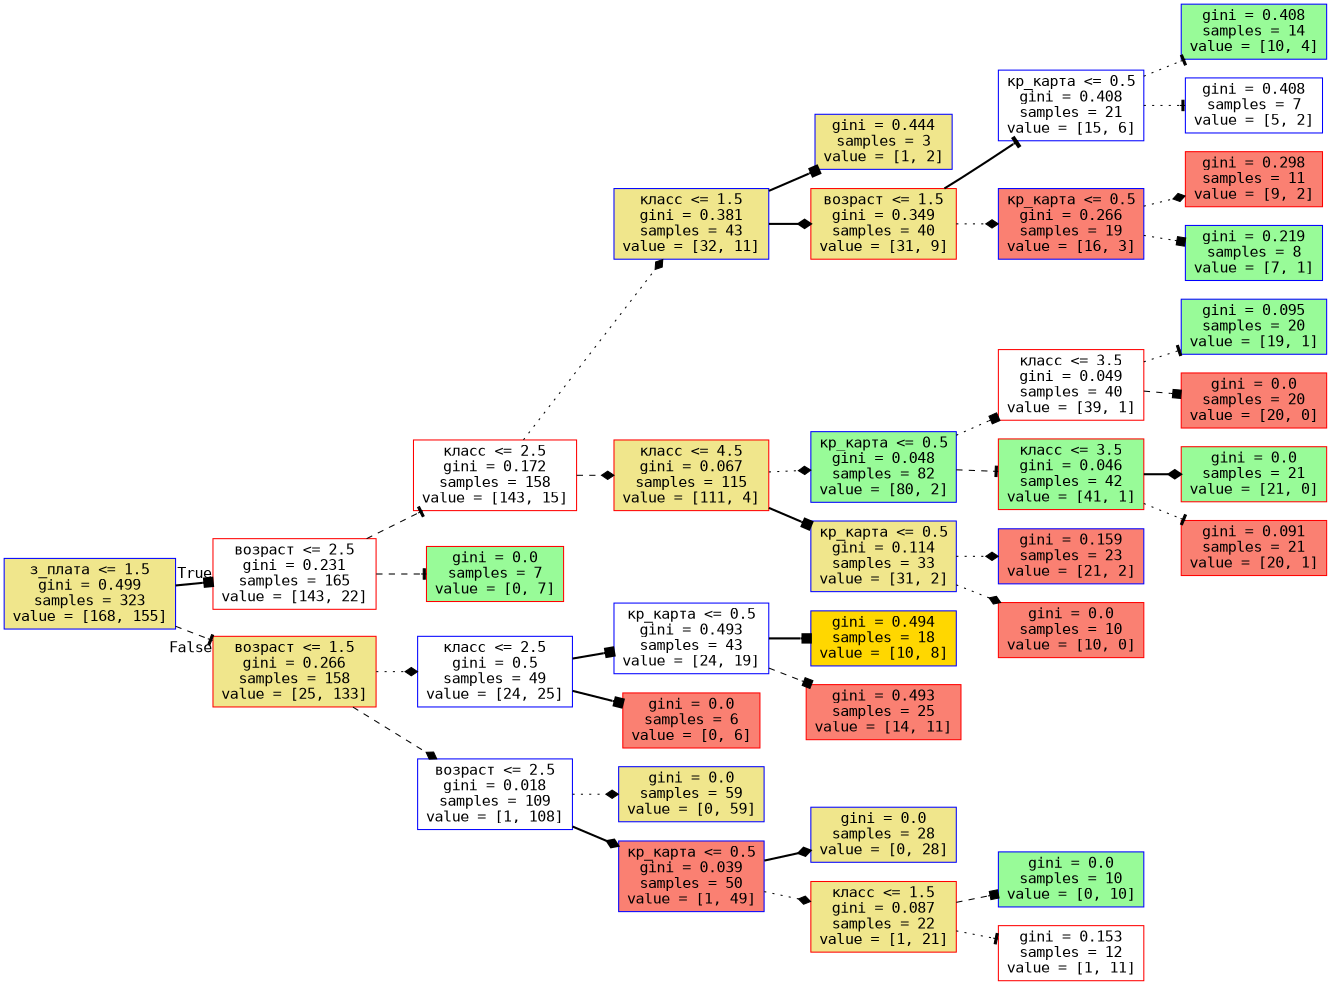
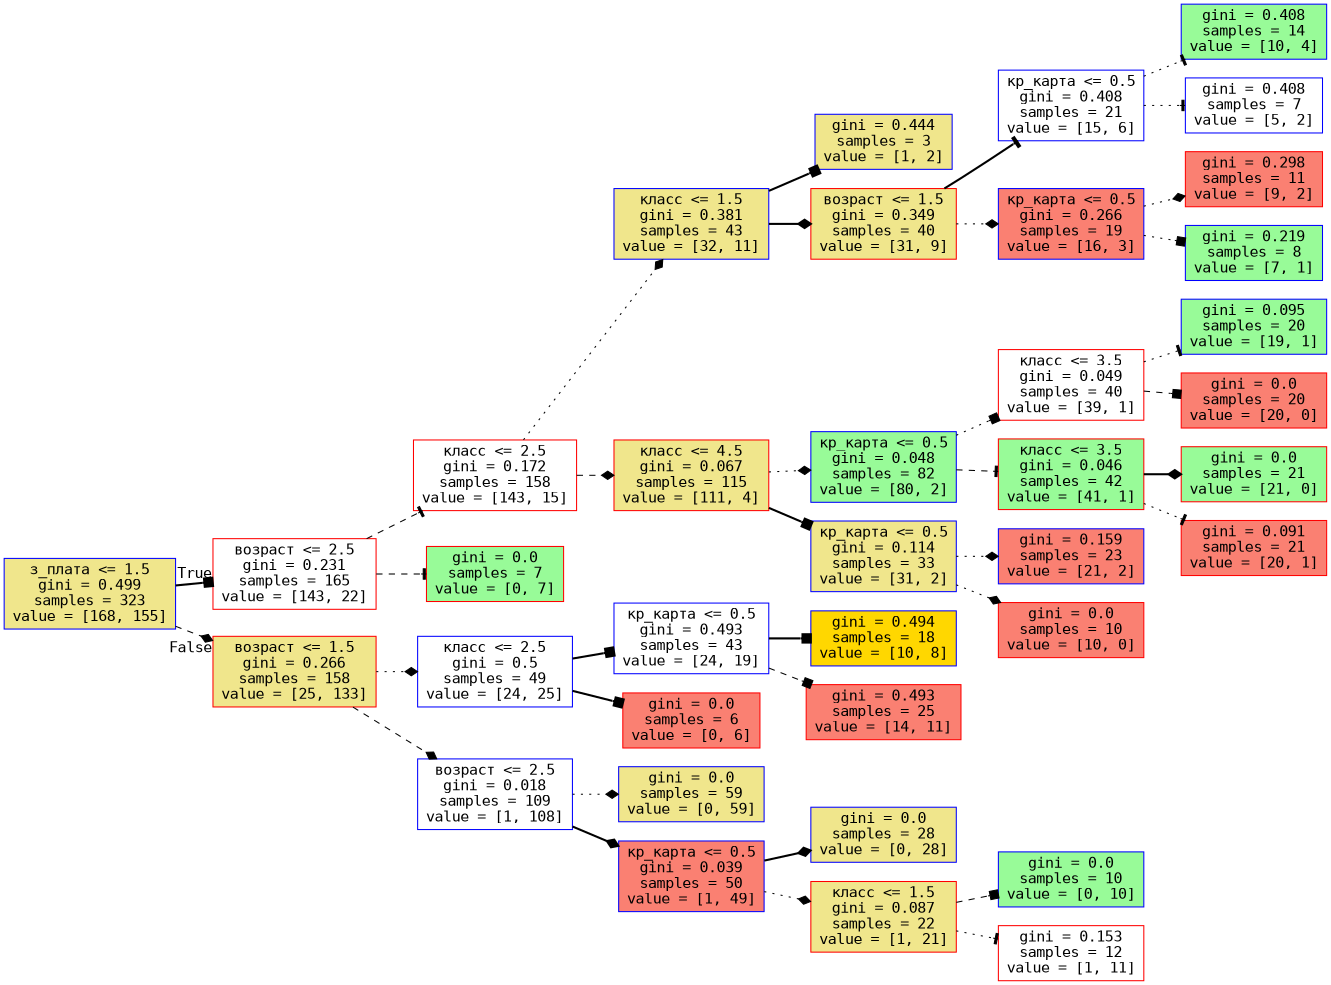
  digraph {
    fontname="DejaVu Sans Mono"
    rankdir=LR
    node [color=blue fillcolor=khaki fontname="DejaVu Sans Mono" shape=box style=filled]
    edge [arrowhead=diamond fontname="DejaVu Sans Mono" style=dotted]
    n1 [label="з_плата <= 1.5\ngini = 0.499\nsamples = 323\nvalue = [168, 155]"]
    n2 [color=red fillcolor=white label="возраст <= 2.5\ngini = 0.231\nsamples = 165\nvalue = [143, 22]"]
    n3 [color=red label="возраст <= 1.5\ngini = 0.266\nsamples = 158\nvalue = [25, 133]"]
    n4 [color=red fillcolor=white label="клаcс <= 2.5\ngini = 0.172\nsamples = 158\nvalue = [143, 15]"]
    n5 [color=red fillcolor=palegreen label="gini = 0.0\nsamples = 7\nvalue = [0, 7]"]
    n6 [fillcolor=white label="клаcс <= 2.5\ngini = 0.5\nsamples = 49\nvalue = [24, 25]"]
    n7 [fillcolor=white label="возраст <= 2.5\ngini = 0.018\nsamples = 109\nvalue = [1, 108]"]
    n8 [label="клаcс <= 1.5\ngini = 0.381\nsamples = 43\nvalue = [32, 11]"]
    n9 [color=red label="клаcс <= 4.5\ngini = 0.067\nsamples = 115\nvalue = [111, 4]"]
    n10 [label="gini = 0.444\nsamples = 3\nvalue = [1, 2]"]
    n11 [color=red label="возраст <= 1.5\ngini = 0.349\nsamples = 40\nvalue = [31, 9]"]
    n12 [fillcolor=palegreen label="кр_карта <= 0.5\ngini = 0.048\nsamples = 82\nvalue = [80, 2]"]
    n13 [label="кр_карта <= 0.5\ngini = 0.114\nsamples = 33\nvalue = [31, 2]"]
    n14 [fillcolor=white label="кр_карта <= 0.5\ngini = 0.408\nsamples = 21\nvalue = [15, 6]"]
    n15 [fillcolor=salmon label="кр_карта <= 0.5\ngini = 0.266\nsamples = 19\nvalue = [16, 3]"]
    n16 [fillcolor=palegreen label="gini = 0.408\nsamples = 14\nvalue = [10, 4]"]
    n17 [fillcolor=white label="gini = 0.408\nsamples = 7\nvalue = [5, 2]"]
    n18 [color=red fillcolor=salmon label="gini = 0.298\nsamples = 11\nvalue = [9, 2]"]
    n19 [fillcolor=palegreen label="gini = 0.219\nsamples = 8\nvalue = [7, 1]"]
    n20 [color=red fillcolor=white label="клаcс <= 3.5\ngini = 0.049\nsamples = 40\nvalue = [39, 1]"]
    n21 [color=red fillcolor=palegreen label="клаcс <= 3.5\ngini = 0.046\nsamples = 42\nvalue = [41, 1]"]
    n22 [fillcolor=salmon label="gini = 0.159\nsamples = 23\nvalue = [21, 2]"]
    n23 [color=red fillcolor=salmon label="gini = 0.0\nsamples = 10\nvalue = [10, 0]"]
    n24 [fillcolor=palegreen label="gini = 0.095\nsamples = 20\nvalue = [19, 1]"]
    n25 [color=red fillcolor=salmon label="gini = 0.0\nsamples = 20\nvalue = [20, 0]"]
    n26 [color=red fillcolor=palegreen label="gini = 0.0\nsamples = 21\nvalue = [21, 0]"]
    n27 [color=red fillcolor=salmon label="gini = 0.091\nsamples = 21\nvalue = [20, 1]"]
    n28 [fillcolor=white label="кр_карта <= 0.5\ngini = 0.493\nsamples = 43\nvalue = [24, 19]"]
    n29 [color=red fillcolor=salmon label="gini = 0.0\nsamples = 6\nvalue = [0, 6]"]
    n30 [label="gini = 0.0\nsamples = 59\nvalue = [0, 59]"]
    n31 [fillcolor=salmon label="кр_карта <= 0.5\ngini = 0.039\nsamples = 50\nvalue = [1, 49]"]
    n32 [fillcolor=gold label="gini = 0.494\nsamples = 18\nvalue = [10, 8]"]
    n33 [color=red fillcolor=salmon label="gini = 0.493\nsamples = 25\nvalue = [14, 11]"]
    n34 [label="gini = 0.0\nsamples = 28\nvalue = [0, 28]"]
    n35 [color=red label="клаcс <= 1.5\ngini = 0.087\nsamples = 22\nvalue = [1, 21]"]
    n36 [fillcolor=palegreen label="gini = 0.0\nsamples = 10\nvalue = [0, 10]"]
    n37 [color=red fillcolor=white label="gini = 0.153\nsamples = 12\nvalue = [1, 11]"]
    n1 -> n2 [arrowhead=box headlabel=True labelangle=-45 labeldistance=2.5 style=bold]
-   n1 -> n3 [arrowhead=tee headlabel=False labelangle=45 labeldistance=2.5 style=dashed]
+   n1 -> n3 [headlabel=False labelangle=45 labeldistance=2.5 style=dashed]
    n2 -> n4 [arrowhead=tee style=dashed]
    n2 -> n5 [arrowhead=tee style=dashed]
    n3 -> n6
    n3 -> n7 [style=dashed]
    n4 -> n8
    n4 -> n9 [style=dashed]
    n6 -> n28 [arrowhead=box style=bold]
    n6 -> n29 [arrowhead=box style=bold]
    n7 -> n30
    n7 -> n31 [style=bold]
    n8 -> n10 [arrowhead=box style=bold]
    n8 -> n11 [style=bold]
    n9 -> n12
    n9 -> n13 [arrowhead=box style=bold]
    n11 -> n14 [arrowhead=tee style=bold]
    n11 -> n15
    n12 -> n20 [arrowhead=box]
    n12 -> n21 [arrowhead=tee style=dashed]
    n13 -> n22
    n13 -> n23
    n14 -> n16 [arrowhead=tee]
    n14 -> n17 [arrowhead=tee]
    n15 -> n18
    n15 -> n19 [arrowhead=box]
    n20 -> n24 [arrowhead=tee]
    n20 -> n25 [arrowhead=box style=dashed]
    n21 -> n26 [style=bold]
    n21 -> n27 [arrowhead=tee]
    n28 -> n32 [arrowhead=box style=bold]
    n28 -> n33 [arrowhead=box style=dashed]
    n31 -> n34 [style=bold]
    n31 -> n35
    n35 -> n36 [arrowhead=box style=dashed]
    n35 -> n37 [arrowhead=tee]
  }
